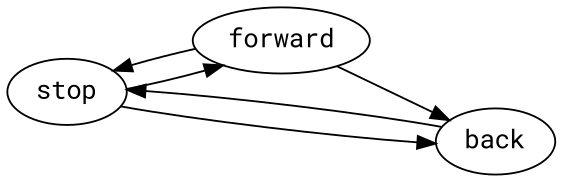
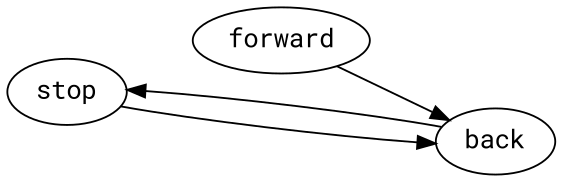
  strict digraph {
    fontname="Roboto Mono"
    rankdir=LR
    node [fontname="Roboto Mono" shape=ellipse]
    edge [fontname="Roboto Mono"]
    stop
    forward
    back
-   stop -> forward
    stop -> back
-   forward -> stop
    forward -> back
    back -> stop
  }
